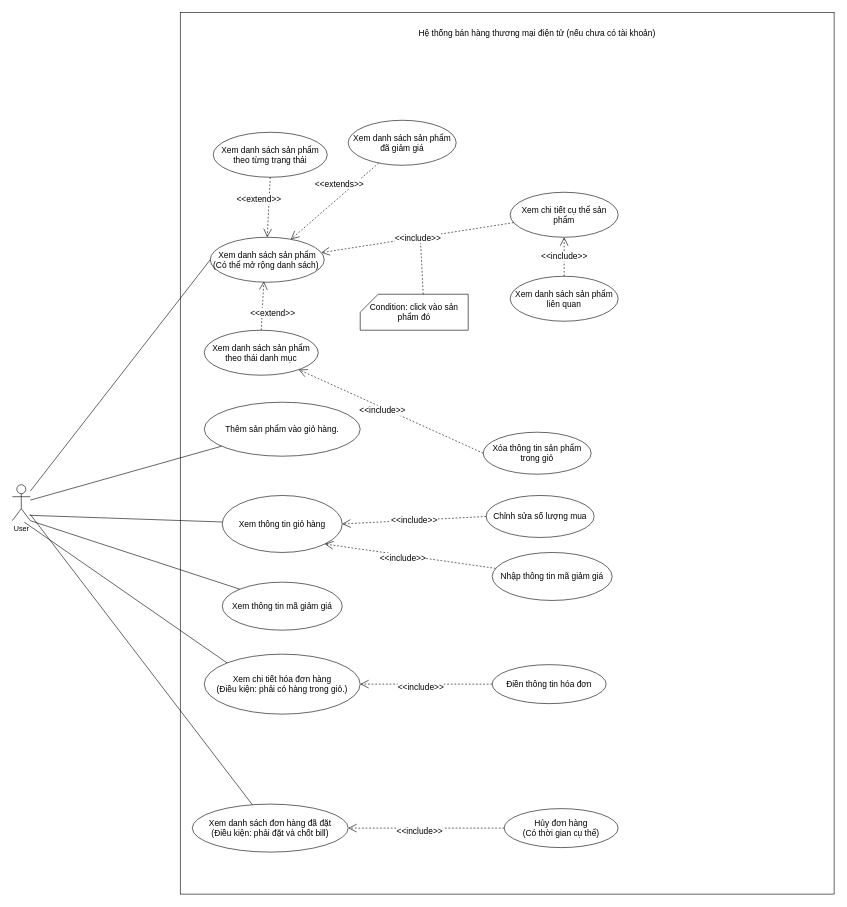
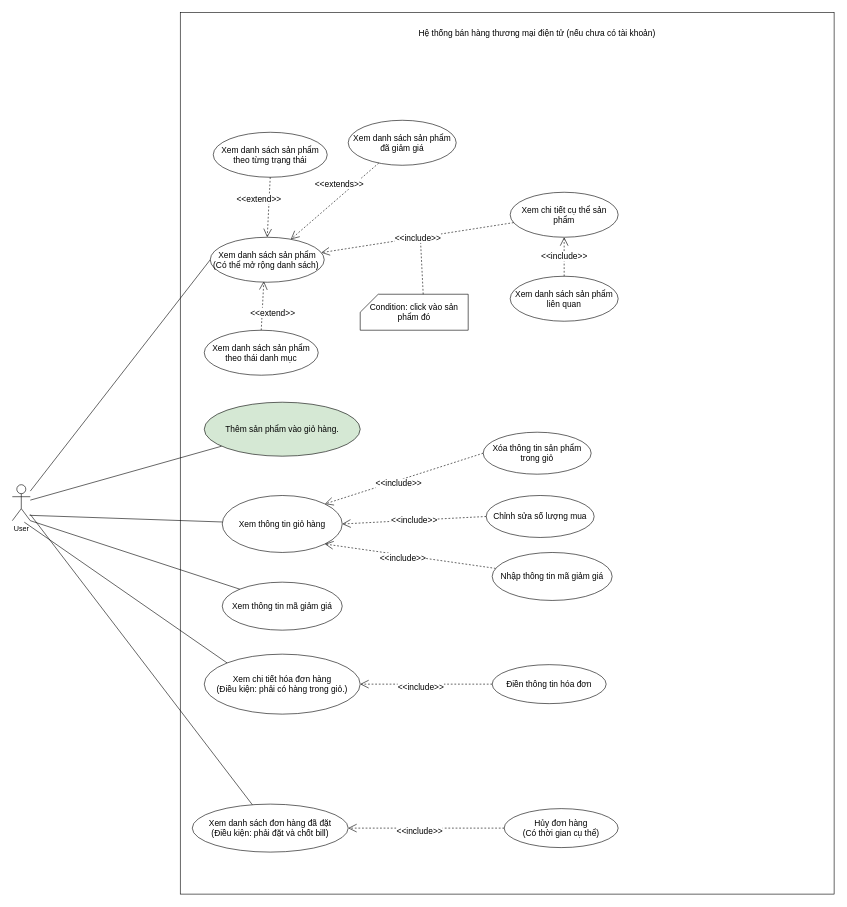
  <mxCell id="0" />
  <mxCell id="1" parent="0" />
  <mxCell id="2" value="" style="rounded=0;whiteSpace=wrap;html=1;" parent="1" vertex="1"><mxGeometry x="300" y="20" width="1090" height="1470" as="geometry" /></mxCell>
  <mxCell id="3" value="User" style="shape=umlActor;verticalLabelPosition=bottom;verticalAlign=top;html=1;" parent="1" vertex="1"><mxGeometry x="20" y="807.5" width="30" height="60" as="geometry" /></mxCell>
  <mxCell id="4" value="&lt;font style=&quot;font-size: 14px;&quot;&gt;Hệ thống bán hàng thương mại điện tử (nếu chưa có tài khoản)&lt;/font&gt;" style="text;html=1;align=center;verticalAlign=middle;whiteSpace=wrap;rounded=0;" parent="1" vertex="1"><mxGeometry x="680" y="40" width="430" height="30" as="geometry" /></mxCell>
  <mxCell id="5" value="&lt;font style=&quot;font-size: 14px;&quot;&gt;Xem danh sách sản phẩm theo từng trạng thái&lt;/font&gt;" style="ellipse;whiteSpace=wrap;html=1;" parent="1" vertex="1"><mxGeometry x="355" y="220" width="190" height="75" as="geometry" /></mxCell>
  <mxCell id="6" value="&lt;font style=&quot;font-size: 14px;&quot;&gt;Xem danh sách sản phẩm đã giảm giá&lt;/font&gt;" style="ellipse;whiteSpace=wrap;html=1;" parent="1" vertex="1"><mxGeometry x="580" y="200" width="180" height="75" as="geometry" /></mxCell>
  <mxCell id="7" value="&lt;font style=&quot;font-size: 14px;&quot;&gt;Xem danh sách sản phẩm theo thái danh mục&lt;/font&gt;" style="ellipse;whiteSpace=wrap;html=1;" parent="1" vertex="1"><mxGeometry x="340" y="550" width="190" height="75" as="geometry" /></mxCell>
  <mxCell id="8" value="&lt;font style=&quot;font-size: 14px;&quot;&gt;&amp;lt;&amp;lt;extend&amp;gt;&amp;gt;&lt;/font&gt;" style="endArrow=open;endSize=12;dashed=1;html=1;rounded=0;entryX=0.47;entryY=0.979;entryDx=0;entryDy=0;exitX=0.5;exitY=0;exitDx=0;exitDy=0;entryPerimeter=0;" parent="1" source="7" target="11" edge="1"><mxGeometry x="-0.254" y="-17" width="160" relative="1" as="geometry"><mxPoint x="613" y="314" as="sourcePoint" /><mxPoint x="420" y="230" as="targetPoint" /><mxPoint as="offset" /></mxGeometry></mxCell>
  <mxCell id="9" value="&lt;font style=&quot;font-size: 14px;&quot;&gt;&amp;lt;&amp;lt;extend&amp;gt;&amp;gt;&lt;/font&gt;" style="endArrow=open;endSize=12;dashed=1;html=1;rounded=0;entryX=0.5;entryY=0;entryDx=0;entryDy=0;exitX=0.5;exitY=1;exitDx=0;exitDy=0;" parent="1" source="5" target="11" edge="1"><mxGeometry x="-0.254" y="-17" width="160" relative="1" as="geometry"><mxPoint x="595" y="280" as="sourcePoint" /><mxPoint x="590" y="190" as="targetPoint" /><mxPoint as="offset" /></mxGeometry></mxCell>
  <mxCell id="10" value="&lt;font style=&quot;font-size: 14px;&quot;&gt;&amp;lt;&amp;lt;extends&amp;gt;&amp;gt;&lt;/font&gt;" style="endArrow=open;endSize=12;dashed=1;html=1;rounded=0;" parent="1" source="6" target="11" edge="1"><mxGeometry x="-0.254" y="-17" width="160" relative="1" as="geometry"><mxPoint x="740" y="320" as="sourcePoint" /><mxPoint x="590" y="302" as="targetPoint" /><mxPoint as="offset" /></mxGeometry></mxCell>
  <mxCell id="11" value="&lt;font style=&quot;font-size: 14px;&quot;&gt;Xem danh sách sản phẩm&lt;br&gt;(Có thể mở rộng danh sách)&amp;nbsp;&lt;/font&gt;" style="ellipse;whiteSpace=wrap;html=1;" parent="1" vertex="1"><mxGeometry x="350" y="395" width="190" height="75" as="geometry" /></mxCell>
  <mxCell id="12" value="" style="endArrow=none;html=1;rounded=0;entryX=0;entryY=0.5;entryDx=0;entryDy=0;" parent="1" source="3" target="11" edge="1"><mxGeometry width="50" height="50" relative="1" as="geometry"><mxPoint x="10" y="325" as="sourcePoint" /><mxPoint x="360" y="130" as="targetPoint" /></mxGeometry></mxCell>
  <mxCell id="13" value="&lt;span style=&quot;font-size: 14px;&quot;&gt;Xem chi tiết cụ thể sản phẩm&lt;/span&gt;" style="ellipse;whiteSpace=wrap;html=1;" parent="1" vertex="1"><mxGeometry x="850" y="320" width="180" height="75" as="geometry" /></mxCell>
  <mxCell id="14" value="&lt;span style=&quot;font-size: 14px;&quot;&gt;Xem danh sách sản phẩm liên quan&lt;/span&gt;" style="ellipse;whiteSpace=wrap;html=1;" parent="1" vertex="1"><mxGeometry x="850" y="460" width="180" height="75" as="geometry" /></mxCell>
  <mxCell id="15" value="" style="endArrow=none;html=1;rounded=0;" parent="1" source="3" target="20" edge="1"><mxGeometry width="50" height="50" relative="1" as="geometry"><mxPoint x="40" y="410" as="sourcePoint" /><mxPoint x="355" y="837.5" as="targetPoint" /></mxGeometry></mxCell>
  <mxCell id="16" value="&lt;font style=&quot;font-size: 14px;&quot;&gt;Condition: click vào sản phẩm đó&lt;/font&gt;" style="shape=card;whiteSpace=wrap;html=1;" parent="1" vertex="1"><mxGeometry x="600" y="490" width="180" height="60" as="geometry" /></mxCell>
  <mxCell id="17" value="" style="endArrow=none;dashed=1;html=1;rounded=0;exitX=0;exitY=0;exitDx=105;exitDy=0;exitPerimeter=0;" parent="1" source="16" edge="1"><mxGeometry width="50" height="50" relative="1" as="geometry"><mxPoint x="700" y="430" as="sourcePoint" /><mxPoint x="700" y="390" as="targetPoint" /></mxGeometry></mxCell>
  <mxCell id="18" value="&lt;font style=&quot;font-size: 14px;&quot;&gt;&amp;lt;&amp;lt;include&amp;gt;&amp;gt;&lt;/font&gt;" style="endArrow=open;endSize=12;dashed=1;html=1;rounded=0;exitX=0.5;exitY=0;exitDx=0;exitDy=0;entryX=0.5;entryY=1;entryDx=0;entryDy=0;" parent="1" source="14" target="13" edge="1"><mxGeometry width="160" relative="1" as="geometry"><mxPoint x="1110" y="405" as="sourcePoint" /><mxPoint x="1110" y="470" as="targetPoint" /></mxGeometry></mxCell>
  <mxCell id="19" value="&lt;font style=&quot;font-size: 14px;&quot;&gt;&amp;lt;&amp;lt;include&amp;gt;&amp;gt;&lt;/font&gt;" style="endArrow=open;endSize=12;dashed=1;html=1;rounded=0;entryX=0.974;entryY=0.342;entryDx=0;entryDy=0;entryPerimeter=0;" parent="1" source="13" target="11" edge="1"><mxGeometry width="160" relative="1" as="geometry"><mxPoint x="390" y="387" as="sourcePoint" /><mxPoint x="709" y="328" as="targetPoint" /></mxGeometry></mxCell>
- <mxCell id="20" value="&lt;span style=&quot;font-size: 14px;&quot;&gt;Thêm sản phẩm vào giỏ hàng.&lt;br&gt;&lt;/span&gt;" style="ellipse;whiteSpace=wrap;html=1;" parent="1" vertex="1"><mxGeometry x="340" y="670" width="260" height="90" as="geometry" /></mxCell>
+ <mxCell id="20" value="&lt;span style=&quot;font-size: 14px;&quot;&gt;Thêm sản phẩm vào giỏ hàng.&lt;br&gt;&lt;/span&gt;" style="ellipse;whiteSpace=wrap;html=1;fillColor=#d5e8d4;" parent="1" vertex="1"><mxGeometry x="340" y="670" width="260" height="90" as="geometry" /></mxCell>
  <mxCell id="21" value="&lt;font style=&quot;font-size: 14px;&quot;&gt;Xem thông tin giỏ hàng&lt;/font&gt;" style="ellipse;whiteSpace=wrap;html=1;" vertex="1" parent="1"><mxGeometry x="370" y="825.5" width="200" height="95" as="geometry" /></mxCell>
  <mxCell id="22" value="&lt;span style=&quot;font-size: 14px;&quot;&gt;Chỉnh sửa số lượng mua&lt;/span&gt;" style="ellipse;whiteSpace=wrap;html=1;" vertex="1" parent="1"><mxGeometry x="810" y="825.5" width="180" height="70" as="geometry" /></mxCell>
  <mxCell id="23" value="&lt;font style=&quot;font-size: 14px;&quot;&gt;&amp;lt;&amp;lt;include&amp;gt;&amp;gt;&lt;/font&gt;" style="endArrow=open;endSize=12;dashed=1;html=1;rounded=0;exitX=0;exitY=0.5;exitDx=0;exitDy=0;entryX=1;entryY=0.5;entryDx=0;entryDy=0;" edge="1" parent="1" source="22" target="21"><mxGeometry width="160" relative="1" as="geometry"><mxPoint x="530" y="885" as="sourcePoint" /><mxPoint x="815" y="883" as="targetPoint" /></mxGeometry></mxCell>
  <mxCell id="24" value="&lt;font style=&quot;font-size: 14px;&quot;&gt;&amp;lt;&amp;lt;include&amp;gt;&amp;gt;&lt;/font&gt;" style="endArrow=open;endSize=12;dashed=1;html=1;rounded=0;entryX=1;entryY=1;entryDx=0;entryDy=0;" edge="1" parent="1" target="21" source="27"><mxGeometry x="0.083" y="5" width="160" relative="1" as="geometry"><mxPoint x="850" y="980" as="sourcePoint" /><mxPoint x="633" y="1023" as="targetPoint" /><mxPoint as="offset" /></mxGeometry></mxCell>
  <mxCell id="25" value="&lt;span style=&quot;font-size: 14px;&quot;&gt;Xóa thông tin sản phẩm trong giỏ&lt;/span&gt;" style="ellipse;whiteSpace=wrap;html=1;" vertex="1" parent="1"><mxGeometry x="805" y="720" width="180" height="70" as="geometry" /></mxCell>
- <mxCell id="26" value="&lt;font style=&quot;font-size: 14px;&quot;&gt;&amp;lt;&amp;lt;include&amp;gt;&amp;gt;&lt;/font&gt;" style="endArrow=open;endSize=12;dashed=1;html=1;rounded=0;exitX=0;exitY=0.5;exitDx=0;exitDy=0;" edge="1" parent="1" source="25" target="7"><mxGeometry x="0.081" y="5" width="160" relative="1" as="geometry"><mxPoint x="789" y="880.5" as="sourcePoint" /><mxPoint x="470" y="794.5" as="targetPoint" /><mxPoint as="offset" /></mxGeometry></mxCell>
+ <mxCell id="26" value="&lt;font style=&quot;font-size: 14px;&quot;&gt;&amp;lt;&amp;lt;include&amp;gt;&amp;gt;&lt;/font&gt;" style="endArrow=open;endSize=12;dashed=1;html=1;rounded=0;entryX=1;entryY=0;entryDx=0;entryDy=0;exitX=0;exitY=0.5;exitDx=0;exitDy=0;" edge="1" parent="1" source="25" target="21"><mxGeometry x="0.081" y="5" width="160" relative="1" as="geometry"><mxPoint x="789" y="880.5" as="sourcePoint" /><mxPoint x="470" y="794.5" as="targetPoint" /><mxPoint as="offset" /></mxGeometry></mxCell>
  <mxCell id="27" value="&lt;font style=&quot;font-size: 14px;&quot;&gt;Nhập thông tin mã giảm giá&lt;/font&gt;" style="ellipse;whiteSpace=wrap;html=1;" vertex="1" parent="1"><mxGeometry x="820" y="920.5" width="200" height="80" as="geometry" /></mxCell>
  <mxCell id="28" value="&lt;font style=&quot;font-size: 14px;&quot;&gt;Xem thông tin mã giảm giá&lt;/font&gt;" style="ellipse;whiteSpace=wrap;html=1;" vertex="1" parent="1"><mxGeometry x="370" y="970" width="200" height="80" as="geometry" /></mxCell>
  <mxCell id="29" value="" style="endArrow=none;html=1;rounded=0;exitX=0.96;exitY=0.851;exitDx=0;exitDy=0;exitPerimeter=0;" edge="1" parent="1" source="3" target="21"><mxGeometry width="50" height="50" relative="1" as="geometry"><mxPoint x="51" y="915.5" as="sourcePoint" /><mxPoint x="370" y="825.5" as="targetPoint" /></mxGeometry></mxCell>
  <mxCell id="30" value="" style="endArrow=none;html=1;rounded=0;entryX=0;entryY=0;entryDx=0;entryDy=0;exitX=1;exitY=1;exitDx=0;exitDy=0;exitPerimeter=0;" edge="1" parent="1" source="3" target="28"><mxGeometry width="50" height="50" relative="1" as="geometry"><mxPoint x="10" y="1020" as="sourcePoint" /><mxPoint x="329" y="930" as="targetPoint" /></mxGeometry></mxCell>
  <mxCell id="31" value="&lt;span style=&quot;font-size: 14px;&quot;&gt;Xem chi tiết hóa đơn hàng&lt;br&gt;(Điều kiện: phải có hàng trong giỏ.)&lt;br&gt;&lt;/span&gt;" style="ellipse;whiteSpace=wrap;html=1;" vertex="1" parent="1"><mxGeometry x="340" y="1090" width="260" height="100" as="geometry" /></mxCell>
  <mxCell id="32" value="" style="endArrow=none;html=1;rounded=0;entryX=0;entryY=0;entryDx=0;entryDy=0;" edge="1" parent="1" target="31"><mxGeometry width="50" height="50" relative="1" as="geometry"><mxPoint x="40" y="870" as="sourcePoint" /><mxPoint x="300" y="1100" as="targetPoint" /></mxGeometry></mxCell>
  <mxCell id="33" value="&lt;span style=&quot;font-size: 14px;&quot;&gt;Điền thông tin hóa đơn&lt;br&gt;&lt;/span&gt;" style="ellipse;whiteSpace=wrap;html=1;" vertex="1" parent="1"><mxGeometry x="820" y="1107.5" width="190" height="65" as="geometry" /></mxCell>
  <mxCell id="34" value="&lt;font style=&quot;font-size: 14px;&quot;&gt;&amp;lt;&amp;lt;include&amp;gt;&amp;gt;&lt;/font&gt;" style="endArrow=open;endSize=12;dashed=1;html=1;rounded=0;" edge="1" parent="1" source="33" target="31"><mxGeometry x="0.083" y="5" width="160" relative="1" as="geometry"><mxPoint x="832.5" y="1080" as="sourcePoint" /><mxPoint x="547.5" y="1040" as="targetPoint" /><mxPoint as="offset" /></mxGeometry></mxCell>
  <mxCell id="35" value="&lt;span style=&quot;font-size: 14px;&quot;&gt;Xem danh sách đơn hàng đã đặt&lt;br&gt;(Điều kiện: phải đặt và chốt bill)&lt;br&gt;&lt;/span&gt;" style="ellipse;whiteSpace=wrap;html=1;" vertex="1" parent="1"><mxGeometry x="320" y="1340" width="260" height="80" as="geometry" /></mxCell>
  <mxCell id="36" value="&lt;span style=&quot;font-size: 14px;&quot;&gt;Hủy đơn hàng&lt;br&gt;(Có thời gian cụ thể)&lt;br&gt;&lt;/span&gt;" style="ellipse;whiteSpace=wrap;html=1;" vertex="1" parent="1"><mxGeometry x="840" y="1347.5" width="190" height="65" as="geometry" /></mxCell>
  <mxCell id="37" value="&lt;font style=&quot;font-size: 14px;&quot;&gt;&amp;lt;&amp;lt;include&amp;gt;&amp;gt;&lt;/font&gt;" style="endArrow=open;endSize=12;dashed=1;html=1;rounded=0;exitX=0;exitY=0.5;exitDx=0;exitDy=0;" edge="1" parent="1" source="36" target="35"><mxGeometry x="0.083" y="5" width="160" relative="1" as="geometry"><mxPoint x="810" y="1220" as="sourcePoint" /><mxPoint x="590" y="1220" as="targetPoint" /><mxPoint as="offset" /></mxGeometry></mxCell>
  <mxCell id="38" value="" style="endArrow=none;html=1;rounded=0;" edge="1" parent="1" source="3" target="35"><mxGeometry width="50" height="50" relative="1" as="geometry"><mxPoint x="2" y="930" as="sourcePoint" /><mxPoint x="340" y="1165" as="targetPoint" /></mxGeometry></mxCell>
